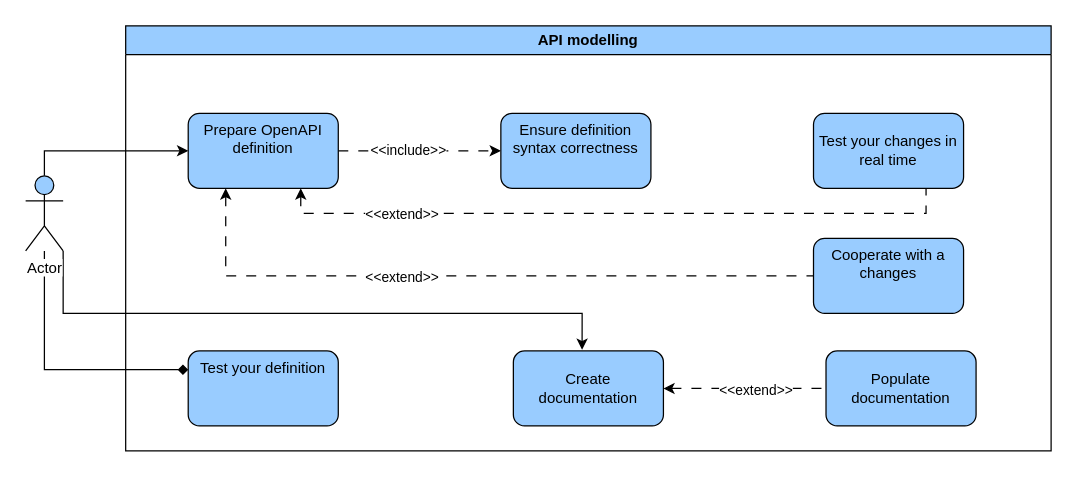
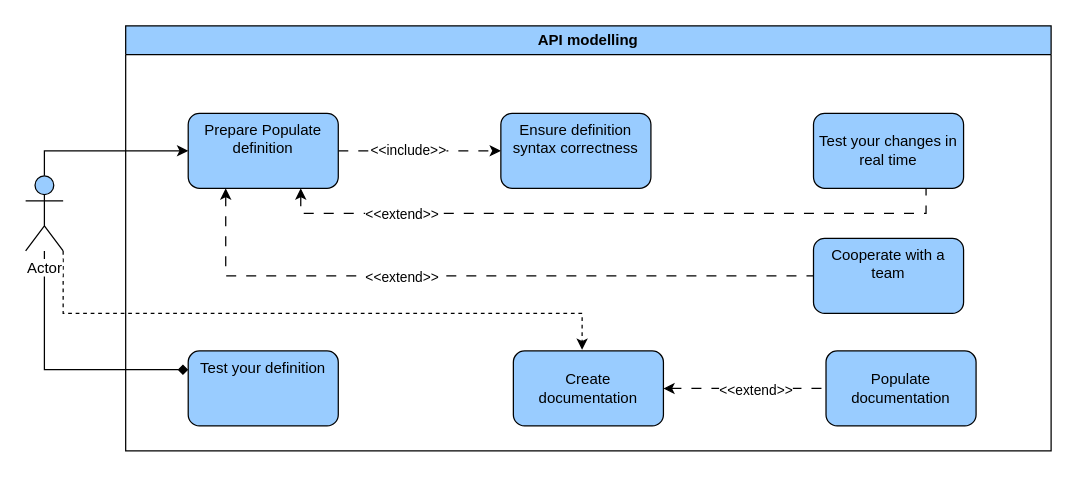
  <mxCell id="0" />
  <mxCell id="1" parent="0" />
  <mxCell id="2" value="API modelling" style="swimlane;whiteSpace=wrap;html=1;fillColor=#99CCFF;" vertex="1" parent="1"><mxGeometry x="100" y="20" width="740" height="340" as="geometry" /></mxCell>
  <mxCell id="3" value="" style="edgeStyle=orthogonalEdgeStyle;rounded=0;orthogonalLoop=1;jettySize=auto;html=1;dashed=1;dashPattern=8 8;" edge="1" parent="2" source="7" target="9"><mxGeometry relative="1" as="geometry" /></mxCell>
  <mxCell id="4" value="&amp;lt;&amp;lt;include&amp;gt;&amp;gt;" style="edgeLabel;html=1;align=center;verticalAlign=middle;resizable=0;points=[];" vertex="1" connectable="0" parent="3"><mxGeometry x="-0.15" y="1" relative="1" as="geometry"><mxPoint as="offset" /></mxGeometry></mxCell>
  <mxCell id="5" style="edgeStyle=orthogonalEdgeStyle;rounded=0;orthogonalLoop=1;jettySize=auto;html=1;exitX=0.75;exitY=1;exitDx=0;exitDy=0;entryX=0.75;entryY=1;entryDx=0;entryDy=0;endArrow=none;endFill=0;startArrow=classic;startFill=1;dashed=1;dashPattern=8 8;" edge="1" parent="2" source="7" target="8"><mxGeometry relative="1" as="geometry" /></mxCell>
  <mxCell id="6" value="&amp;lt;&amp;lt;extend&amp;gt;&amp;gt;" style="edgeLabel;html=1;align=center;verticalAlign=middle;resizable=0;points=[];" vertex="1" connectable="0" parent="5"><mxGeometry x="0.24" y="3" relative="1" as="geometry"><mxPoint x="-235" y="3" as="offset" /></mxGeometry></mxCell>
- <mxCell id="7" value="Prepare OpenAPI definition" style="rounded=1;whiteSpace=wrap;html=1;verticalAlign=top;fillColor=#99CCFF;" vertex="1" parent="2"><mxGeometry x="50" y="70" width="120" height="60" as="geometry" /></mxCell>
+ <mxCell id="7" value="Prepare Populate definition" style="rounded=1;whiteSpace=wrap;html=1;verticalAlign=top;fillColor=#99CCFF;" vertex="1" parent="2"><mxGeometry x="50" y="70" width="120" height="60" as="geometry" /></mxCell>
  <mxCell id="8" value="Test your changes in real time" style="rounded=1;whiteSpace=wrap;html=1;fillColor=#99CCFF;" vertex="1" parent="2"><mxGeometry x="550" y="70" width="120" height="60" as="geometry" /></mxCell>
  <mxCell id="9" value="Ensure definition syntax correctness" style="whiteSpace=wrap;html=1;verticalAlign=top;rounded=1;fillColor=#99CCFF;" vertex="1" parent="2"><mxGeometry x="300" y="70" width="120" height="60" as="geometry" /></mxCell>
- <mxCell id="10" value="Cooperate with a changes" style="rounded=1;whiteSpace=wrap;html=1;verticalAlign=top;fillColor=#99CCFF;" vertex="1" parent="2"><mxGeometry x="550" y="170" width="120" height="60" as="geometry" /></mxCell>
+ <mxCell id="10" value="Cooperate with a team" style="rounded=1;whiteSpace=wrap;html=1;verticalAlign=top;fillColor=#99CCFF;" vertex="1" parent="2"><mxGeometry x="550" y="170" width="120" height="60" as="geometry" /></mxCell>
  <mxCell id="11" value="" style="edgeStyle=orthogonalEdgeStyle;rounded=0;orthogonalLoop=1;jettySize=auto;html=1;dashed=1;dashPattern=8 8;startArrow=classic;startFill=1;endArrow=none;endFill=0;" edge="1" parent="2" source="13" target="17"><mxGeometry relative="1" as="geometry" /></mxCell>
  <mxCell id="12" value="&amp;lt;&amp;lt;extend&amp;gt;&amp;gt;" style="edgeLabel;html=1;align=center;verticalAlign=middle;resizable=0;points=[];" vertex="1" connectable="0" parent="11"><mxGeometry x="0.127" y="-1" relative="1" as="geometry"><mxPoint as="offset" /></mxGeometry></mxCell>
  <mxCell id="13" value="Create documentation" style="rounded=1;whiteSpace=wrap;html=1;fillColor=#99CCFF;" vertex="1" parent="2"><mxGeometry x="310" y="260" width="120" height="60" as="geometry" /></mxCell>
  <mxCell id="14" value="Test your definition" style="rounded=1;whiteSpace=wrap;html=1;verticalAlign=top;fillColor=#99CCFF;" vertex="1" parent="2"><mxGeometry x="50" y="260" width="120" height="60" as="geometry" /></mxCell>
  <mxCell id="15" value="" style="edgeStyle=orthogonalEdgeStyle;rounded=0;orthogonalLoop=1;jettySize=auto;html=1;exitX=0.25;exitY=1;exitDx=0;exitDy=0;dashed=1;dashPattern=8 8;endArrow=none;endFill=0;startArrow=classic;startFill=1;entryX=0;entryY=0.5;entryDx=0;entryDy=0;" edge="1" parent="2" source="7" target="10"><mxGeometry relative="1" as="geometry" /></mxCell>
  <mxCell id="16" value="&amp;lt;&amp;lt;extend&amp;gt;&amp;gt;" style="edgeLabel;html=1;align=center;verticalAlign=middle;resizable=0;points=[];" vertex="1" connectable="0" parent="15"><mxGeometry x="-0.302" y="2" relative="1" as="geometry"><mxPoint x="22" y="2" as="offset" /></mxGeometry></mxCell>
  <mxCell id="17" value="Populate documentation" style="whiteSpace=wrap;html=1;fillColor=#99CCFF;rounded=1;" vertex="1" parent="2"><mxGeometry x="560" y="260" width="120" height="60" as="geometry" /></mxCell>
  <mxCell id="18" value="" style="edgeStyle=orthogonalEdgeStyle;rounded=0;orthogonalLoop=1;jettySize=auto;html=1;exitX=0.5;exitY=0;exitDx=0;exitDy=0;exitPerimeter=0;" edge="1" parent="1" source="21" target="7"><mxGeometry relative="1" as="geometry" /></mxCell>
- <mxCell id="19" style="edgeStyle=orthogonalEdgeStyle;rounded=0;orthogonalLoop=1;jettySize=auto;html=1;exitX=1;exitY=1;exitDx=0;exitDy=0;exitPerimeter=0;entryX=0.458;entryY=-0.014;entryDx=0;entryDy=0;entryPerimeter=0;" edge="1" parent="1" source="21" target="13"><mxGeometry relative="1" as="geometry"><mxPoint x="260" y="280" as="targetPoint" /><Array as="points"><mxPoint x="50" y="250" /><mxPoint x="465" y="250" /></Array></mxGeometry></mxCell>
+ <mxCell id="19" style="edgeStyle=orthogonalEdgeStyle;rounded=0;orthogonalLoop=1;jettySize=auto;html=1;exitX=1;exitY=1;exitDx=0;exitDy=0;exitPerimeter=0;entryX=0.458;entryY=-0.014;entryDx=0;entryDy=0;entryPerimeter=0;dashed=1;" edge="1" parent="1" source="21" target="13"><mxGeometry relative="1" as="geometry"><mxPoint x="260" y="280" as="targetPoint" /><Array as="points"><mxPoint x="50" y="250" /><mxPoint x="465" y="250" /></Array></mxGeometry></mxCell>
  <mxCell id="20" value="" style="edgeStyle=orthogonalEdgeStyle;rounded=0;orthogonalLoop=1;jettySize=auto;html=1;endArrow=diamond;" edge="1" parent="1" source="21" target="14"><mxGeometry relative="1" as="geometry"><Array as="points"><mxPoint x="35" y="295" /></Array></mxGeometry></mxCell>
  <mxCell id="21" value="&lt;span style=&quot;background-color: rgb(255, 255, 255);&quot;&gt;Actor&lt;/span&gt;" style="shape=umlActor;verticalLabelPosition=bottom;verticalAlign=top;html=1;outlineConnect=0;fillColor=#99CCFF;" vertex="1" parent="1"><mxGeometry x="20" y="140" width="30" height="60" as="geometry" /></mxCell>
